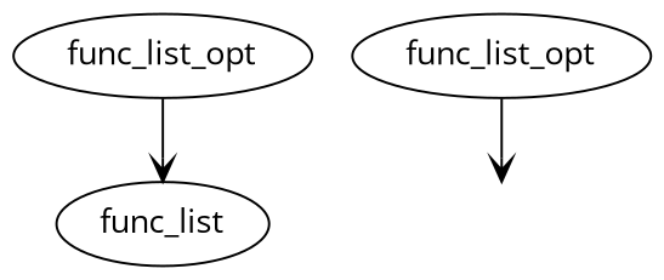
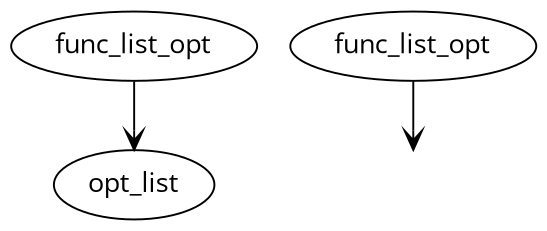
  digraph {
    rankdir=TB
    fontname="Open Sans"
    node [fontname="Open Sans"]
    edge [arrowhead=vee fontname="Open Sans"]
-   func_list
+   func_list [label=opt_list]
    dummy [style=invis]
    n3 [label=func_list_opt]
    n4 [label=func_list_opt]
    subgraph sub_1 {
      rank=same
      func_list
      dummy
    }
    n3 -> func_list
    n4 -> dummy
  }
